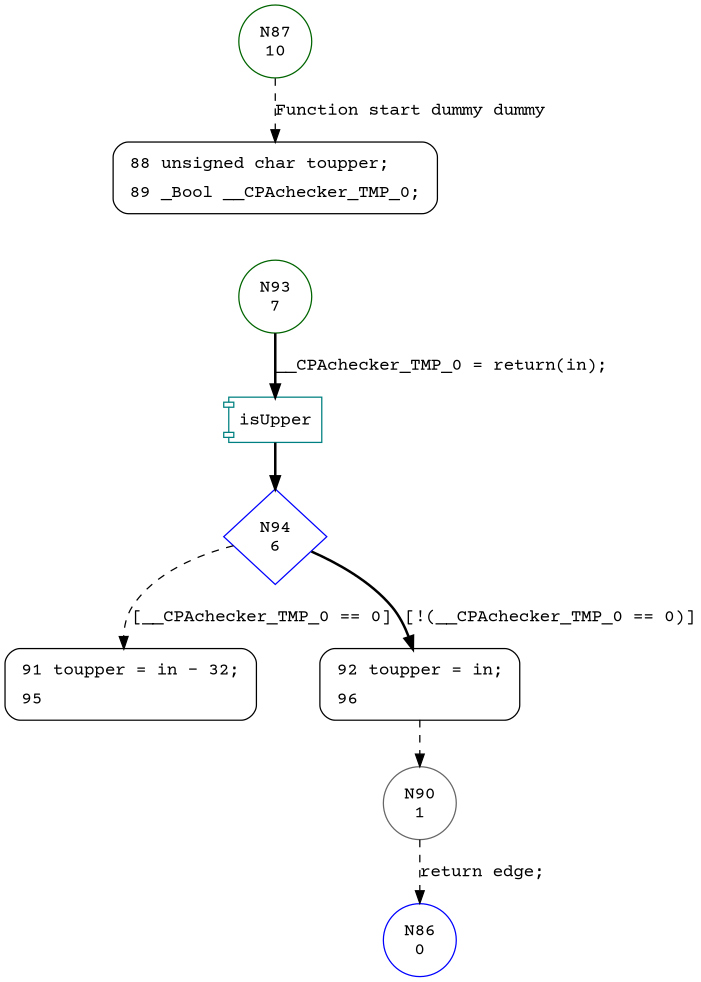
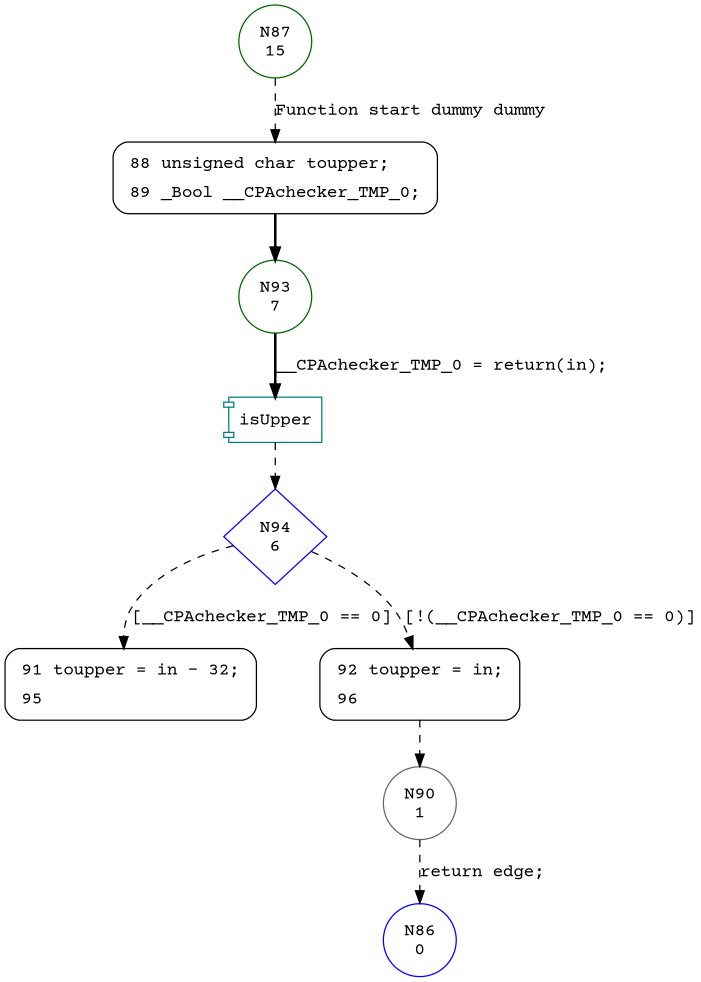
  digraph {
    fontname="Courier Prime"
    node [fontname="Courier Prime" shape=circle]
    edge [fontname="Courier Prime" style=dashed]
-   n1 [color=darkgreen label="N87\n10"]
+   n1 [color=darkgreen label="N87\n15"]
    n2 [fillcolor=white label=<<table border="0" cellborder="0" cellpadding="3" bgcolor="white"><tr><td align="right">88</td><td align="left">unsigned char toupper;</td></tr><tr><td align="right">89</td><td align="left">_Bool __CPAchecker_TMP_0;</td></tr></table>> penwidth=1 shape=Mrecord style="filled,bold"]
    n3 [color=darkgreen label="N93\n7"]
    n4 [color=teal label=isUpper shape=component]
    n5 [color=blue label="N94\n6" shape=diamond]
    n6 [fillcolor=white label=<<table border="0" cellborder="0" cellpadding="3" bgcolor="white"><tr><td align="right">91</td><td align="left">toupper = in - 32;</td></tr><tr><td align="right">95</td><td align="left"></td></tr></table>> penwidth=1 shape=Mrecord style="filled,bold"]
    n7 [fillcolor=white label=<<table border="0" cellborder="0" cellpadding="3" bgcolor="white"><tr><td align="right">92</td><td align="left">toupper = in;</td></tr><tr><td align="right">96</td><td align="left"></td></tr></table>> penwidth=1 shape=Mrecord style="filled,bold"]
    n8 [color=gray40 label="N90\n1"]
    n9 [color=blue label="N86\n0"]
    n1 -> n2 [label="Function start dummy dummy"]
+   n2 -> n3 [style=bold]
    n3 -> n4 [label="__CPAchecker_TMP_0 = return(in);" style=bold]
-   n4 -> n5 [style=bold]
+   n4 -> n5
    n5 -> n6 [label="[__CPAchecker_TMP_0 == 0]"]
-   n5 -> n7 [label="[!(__CPAchecker_TMP_0 == 0)]" style=bold]
+   n5 -> n7 [label="[!(__CPAchecker_TMP_0 == 0)]"]
    n7 -> n8
    n8 -> n9 [label="return edge;"]
  }
